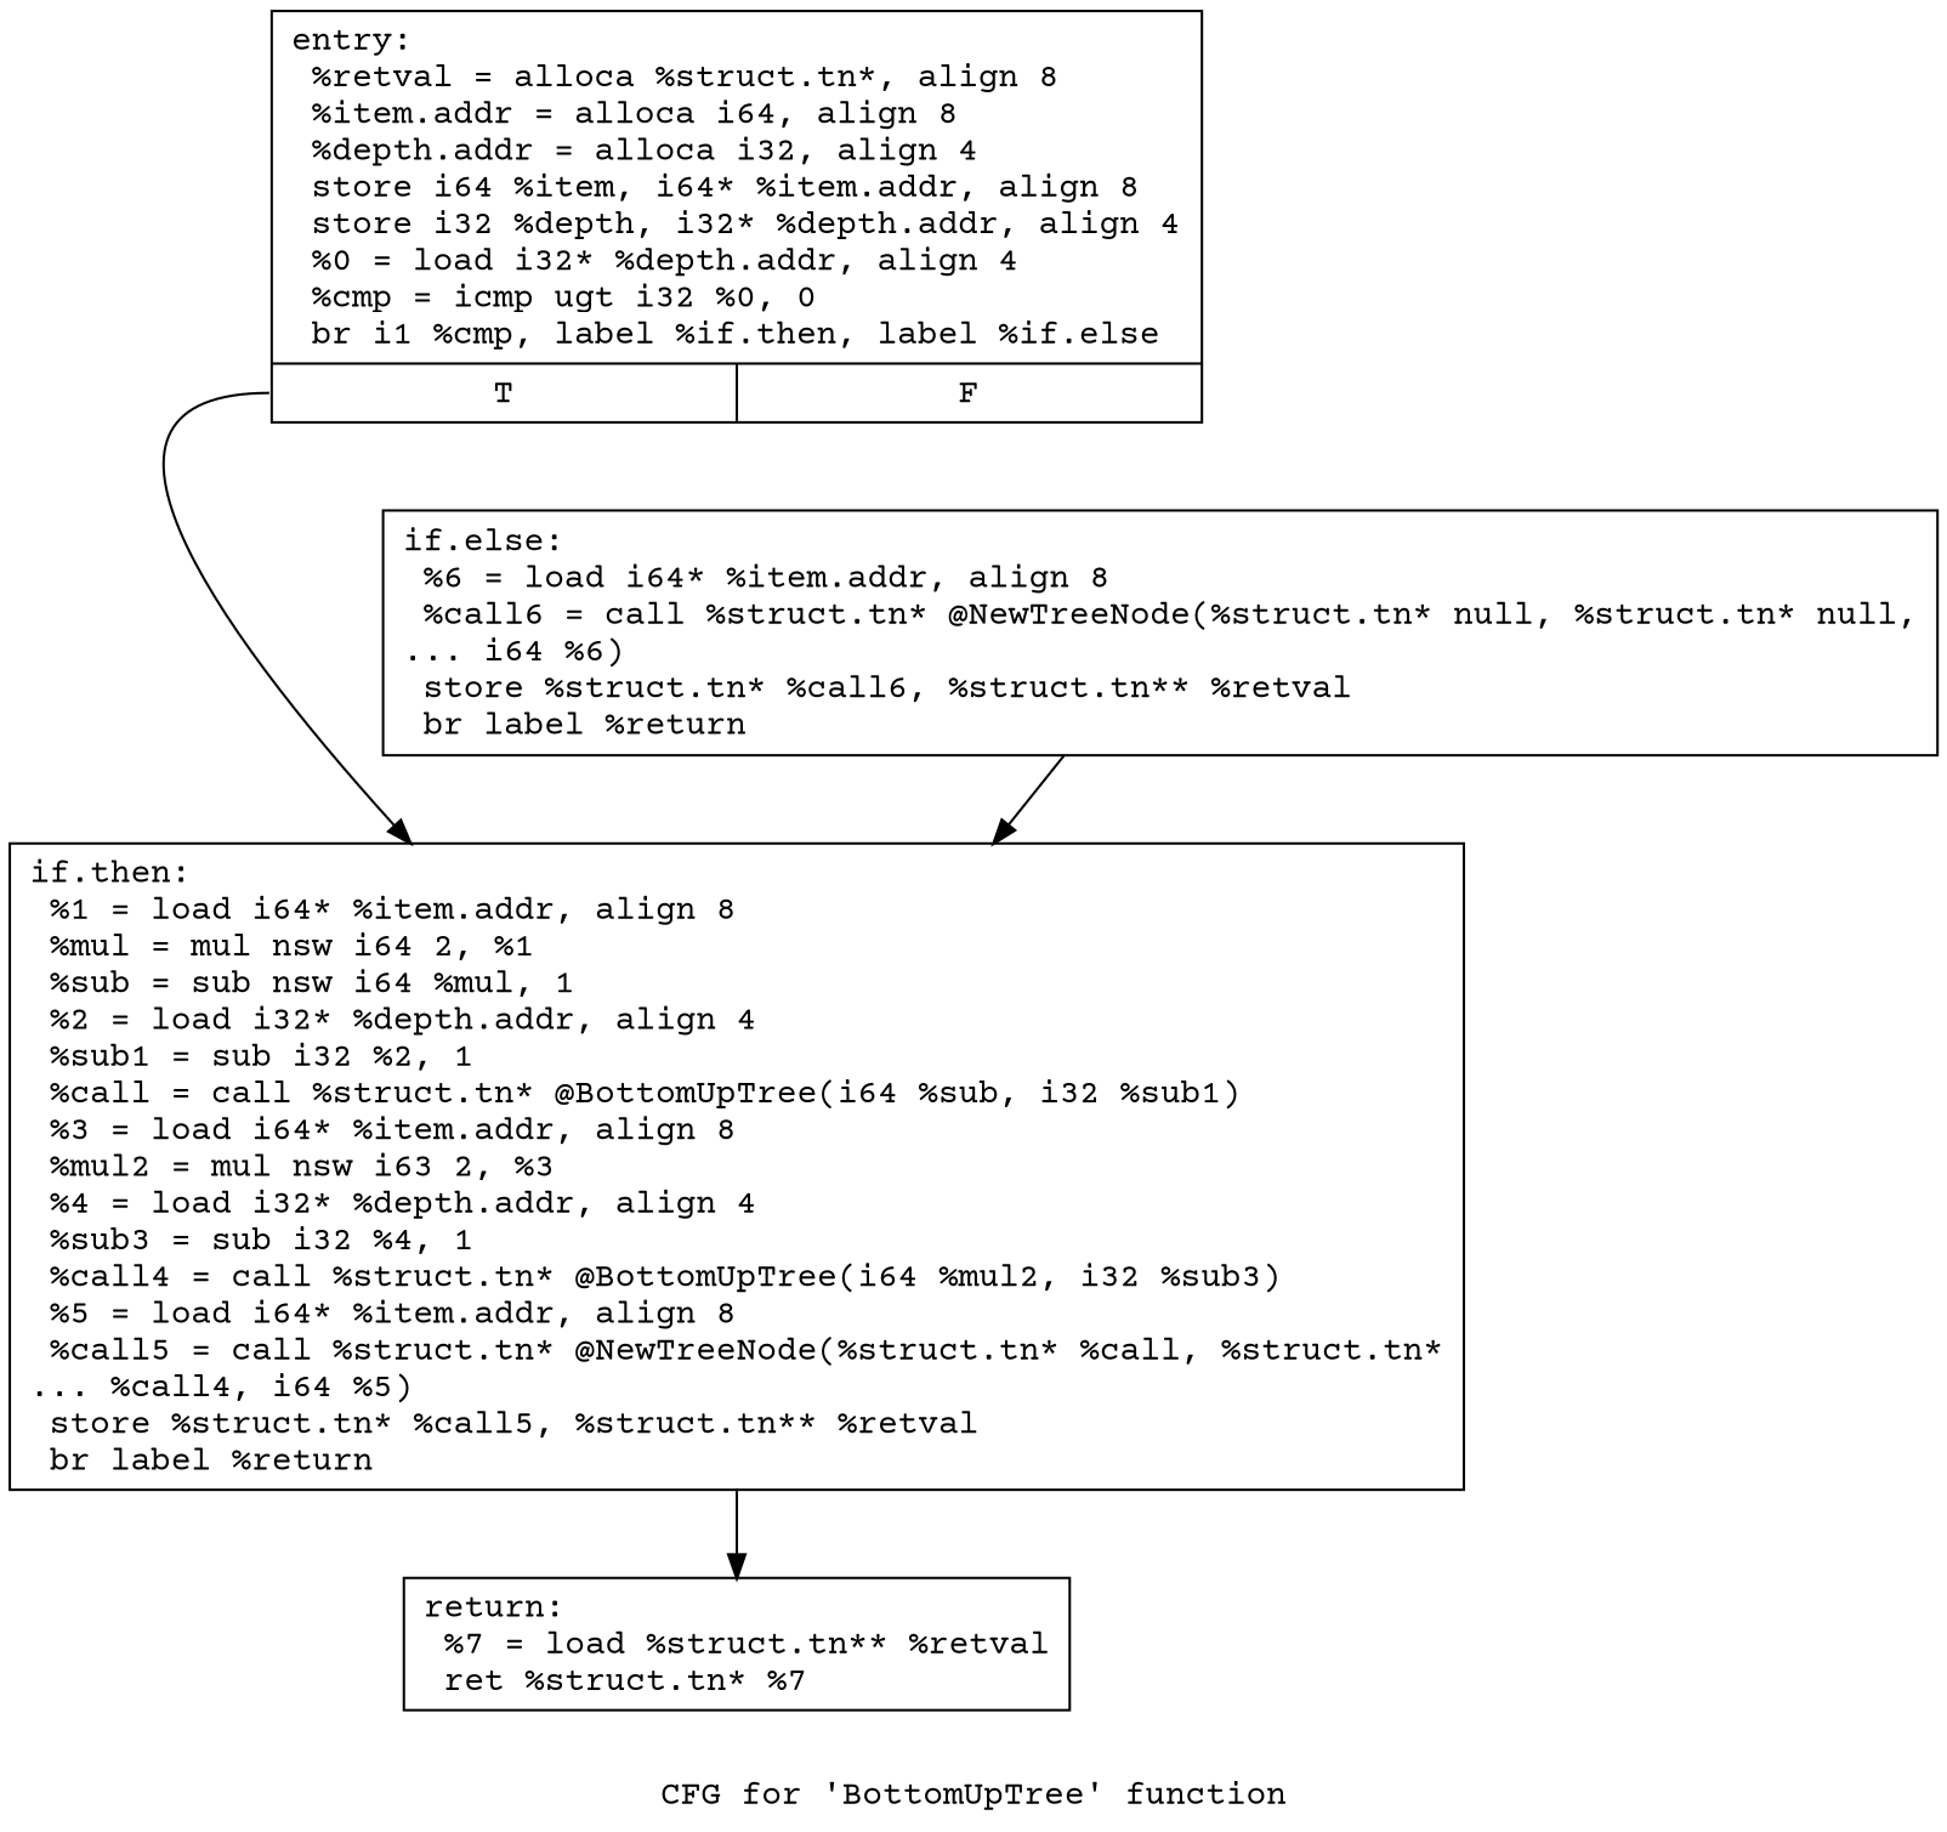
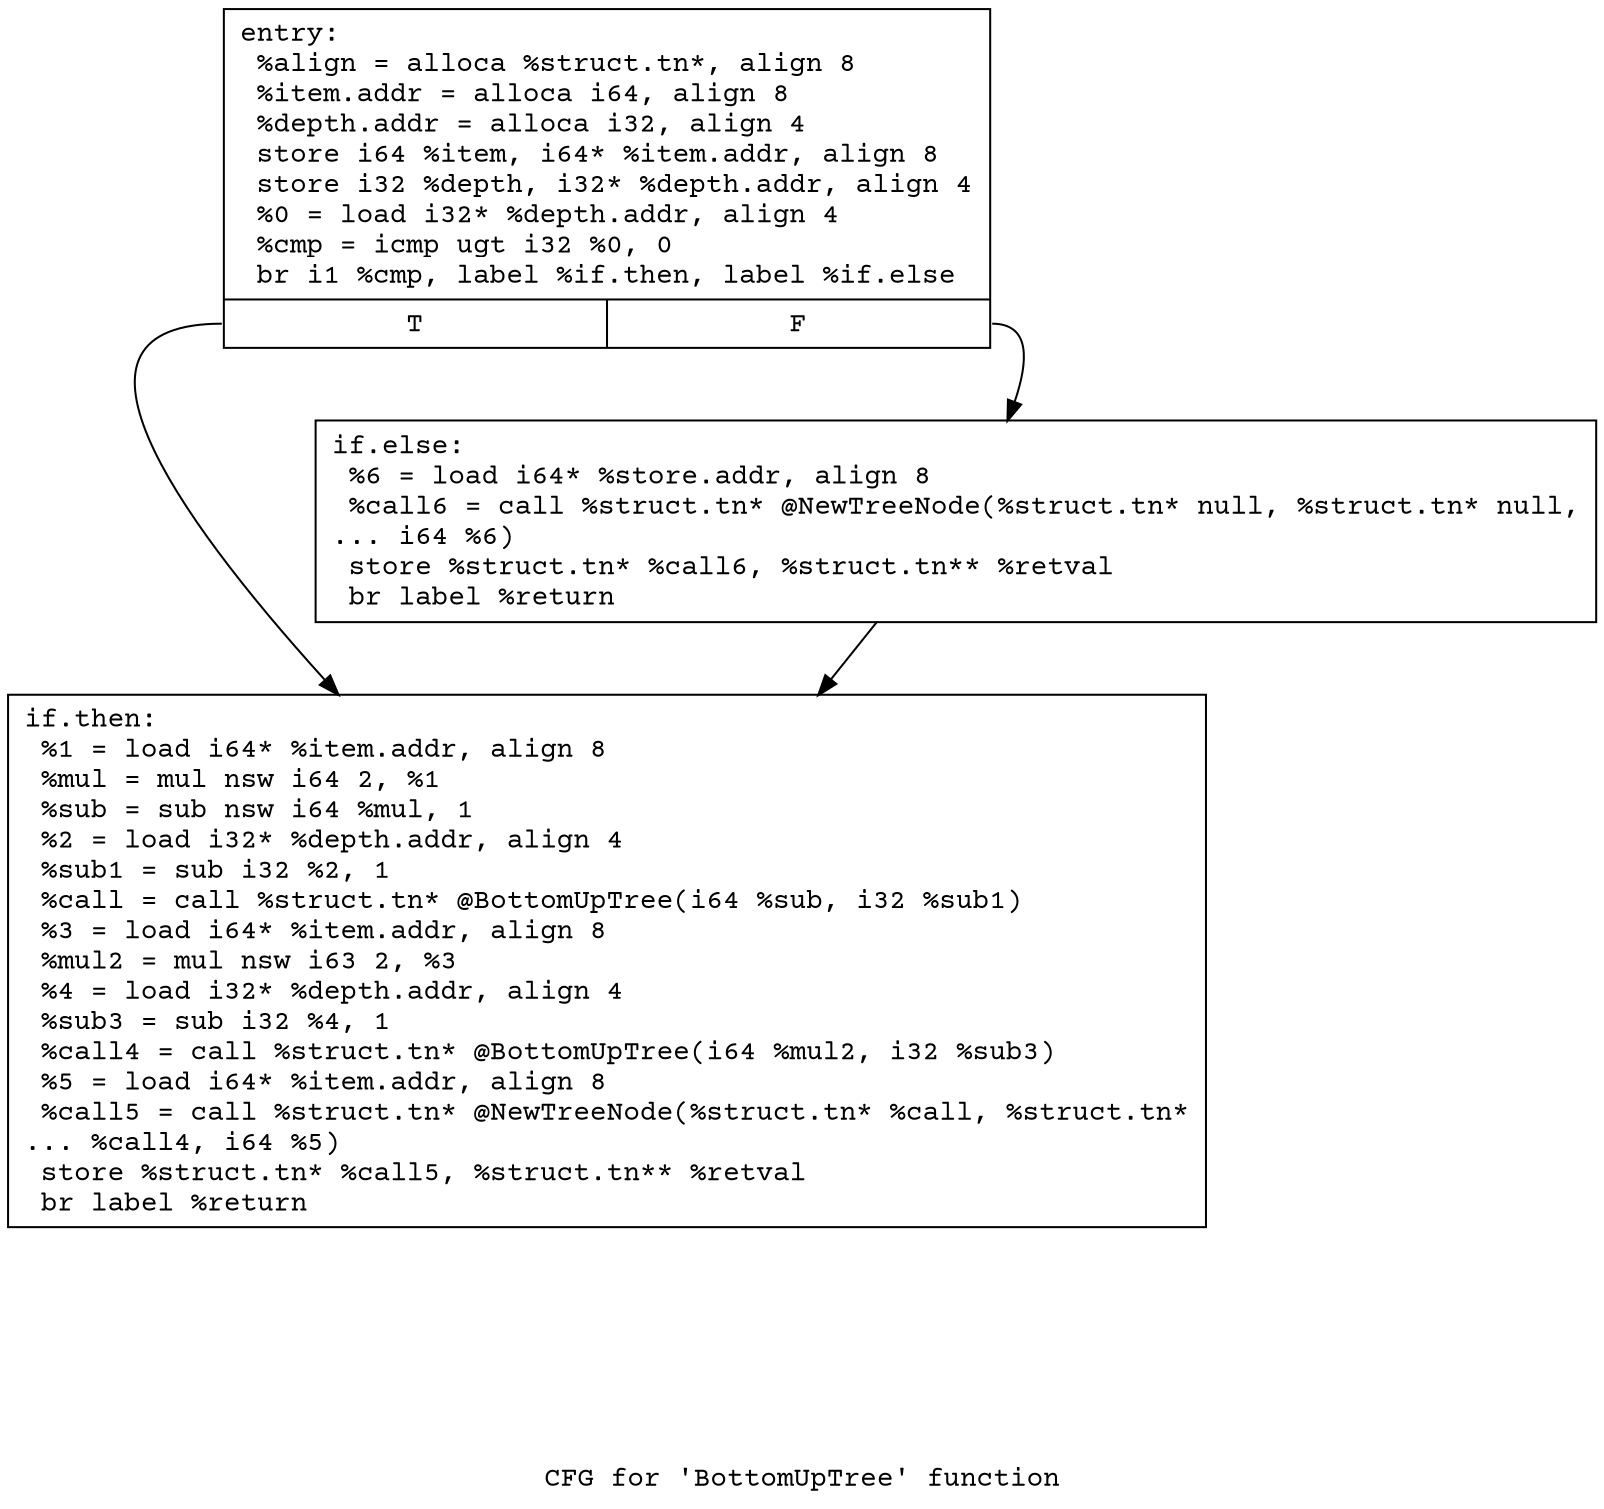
  digraph {
    fontname="Courier Prime"
    label="CFG for 'BottomUpTree' function"
    node [fontname="Courier Prime" shape=record]
    edge [fontname="Courier Prime"]
-   n1 [label="{entry:\l  %retval = alloca %struct.tn*, align 8\l  %item.addr = alloca i64, align 8\l  %depth.addr = alloca i32, align 4\l  store i64 %item, i64* %item.addr, align 8\l  store i32 %depth, i32* %depth.addr, align 4\l  %0 = load i32* %depth.addr, align 4\l  %cmp = icmp ugt i32 %0, 0\l  br i1 %cmp, label %if.then, label %if.else\l|{<s0>T|<s1>F}}"]
+   n1 [label="{entry:\l  %align = alloca %struct.tn*, align 8\l  %item.addr = alloca i64, align 8\l  %depth.addr = alloca i32, align 4\l  store i64 %item, i64* %item.addr, align 8\l  store i32 %depth, i32* %depth.addr, align 4\l  %0 = load i32* %depth.addr, align 4\l  %cmp = icmp ugt i32 %0, 0\l  br i1 %cmp, label %if.then, label %if.else\l|{<s0>T|<s1>F}}"]
    n2 [label="{if.then:                                          \l  %1 = load i64* %item.addr, align 8\l  %mul = mul nsw i64 2, %1\l  %sub = sub nsw i64 %mul, 1\l  %2 = load i32* %depth.addr, align 4\l  %sub1 = sub i32 %2, 1\l  %call = call %struct.tn* @BottomUpTree(i64 %sub, i32 %sub1)\l  %3 = load i64* %item.addr, align 8\l  %mul2 = mul nsw i63 2, %3\l  %4 = load i32* %depth.addr, align 4\l  %sub3 = sub i32 %4, 1\l  %call4 = call %struct.tn* @BottomUpTree(i64 %mul2, i32 %sub3)\l  %5 = load i64* %item.addr, align 8\l  %call5 = call %struct.tn* @NewTreeNode(%struct.tn* %call, %struct.tn*\l... %call4, i64 %5)\l  store %struct.tn* %call5, %struct.tn** %retval\l  br label %return\l}"]
-   n3 [label="{if.else:                                          \l  %6 = load i64* %item.addr, align 8\l  %call6 = call %struct.tn* @NewTreeNode(%struct.tn* null, %struct.tn* null,\l... i64 %6)\l  store %struct.tn* %call6, %struct.tn** %retval\l  br label %return\l}"]
-   n4 [label="{return:                                           \l  %7 = load %struct.tn** %retval\l  ret %struct.tn* %7\l}"]
+   n3 [label="{if.else:                                          \l  %6 = load i64* %store.addr, align 8\l  %call6 = call %struct.tn* @NewTreeNode(%struct.tn* null, %struct.tn* null,\l... i64 %6)\l  store %struct.tn* %call6, %struct.tn** %retval\l  br label %return\l}"]
    n1 -> n2 [tailport=s0]
-   n2 -> n4
+   n1 -> n3 [tailport=s1]
    n3 -> n2
  }
